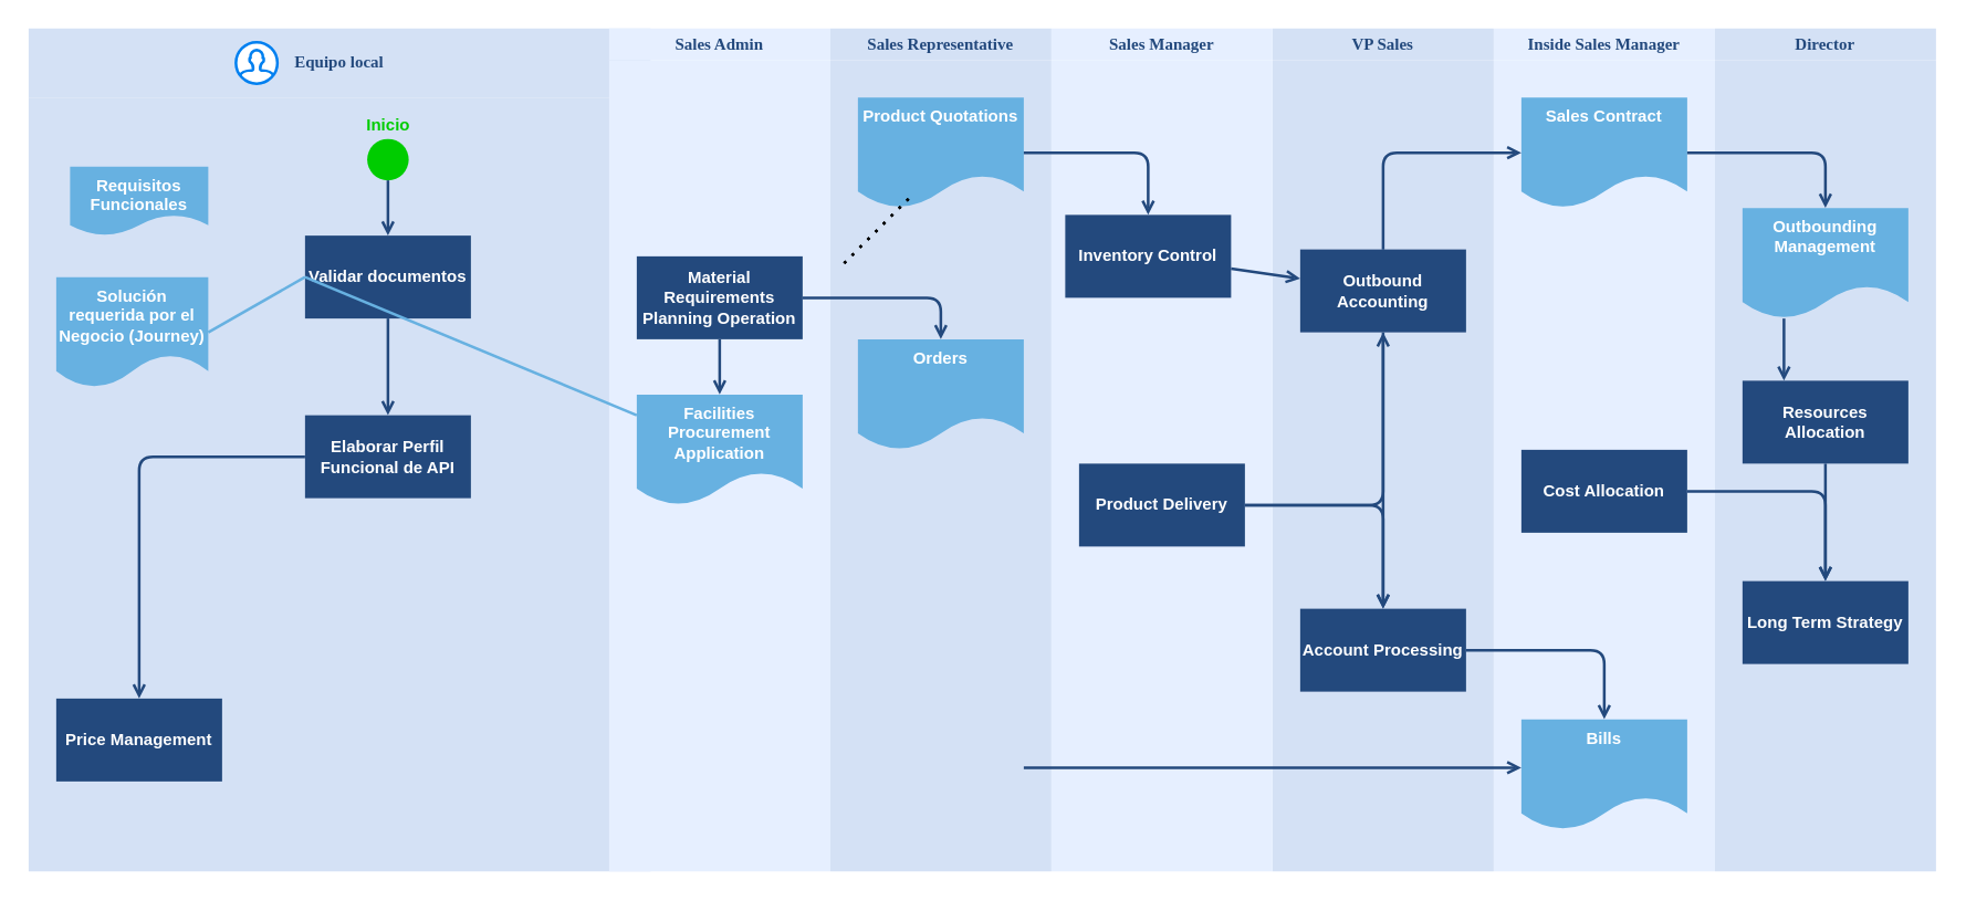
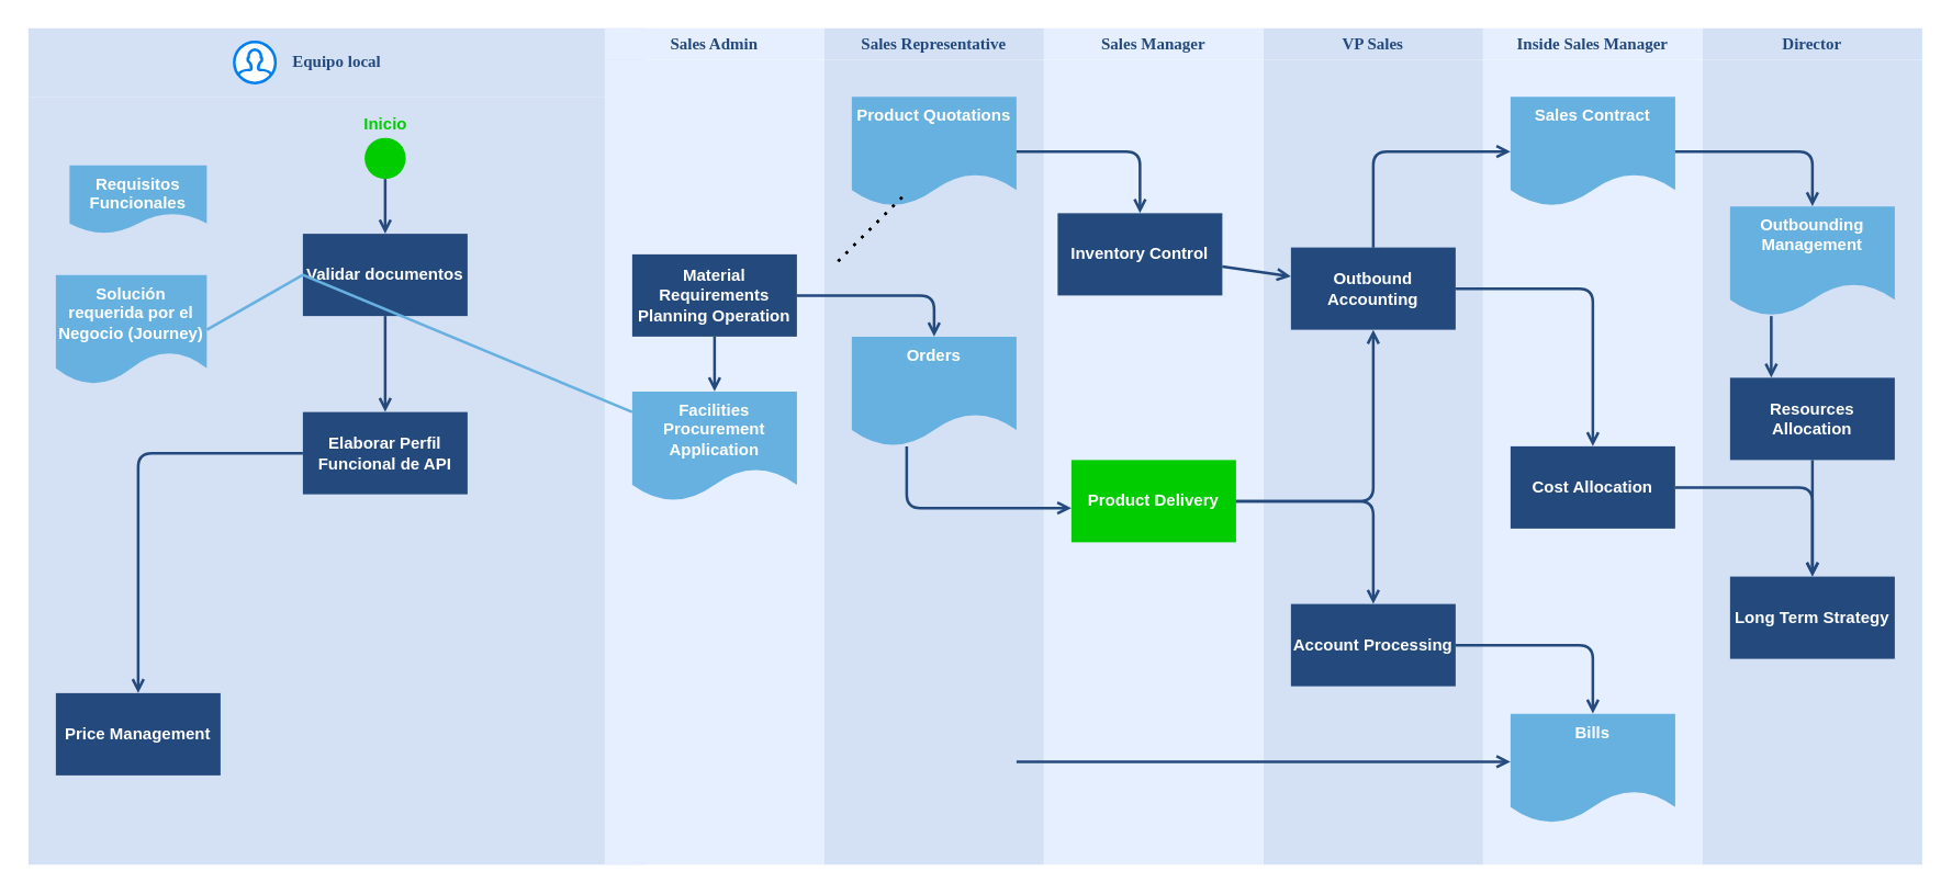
  <mxCell id="0" />
  <mxCell id="1" parent="0" />
  <mxCell id="2" value="&lt;font color=&quot;#23497d&quot;&gt;Equipo local&lt;/font&gt;" style="swimlane;whiteSpace=wrap;fillColor=#D4E1F5;swimlaneFillColor=#D4E1F5;fontColor=#660000;fontFamily=Tahoma;html=1;strokeColor=none;startSize=50;" parent="1" vertex="1"><mxGeometry x="20" y="20" width="450" height="610" as="geometry"><mxRectangle x="20" y="20" width="80" height="23" as="alternateBounds" /></mxGeometry></mxCell>
  <mxCell id="3" value="Validar documentos" style="whiteSpace=wrap;shadow=0;fontColor=#FFFFFF;fontFamily=Helvetica;fontStyle=1;html=1;fontSize=12;plain-purple;strokeColor=none;fillColor=#23497D;gradientColor=none;" parent="2" vertex="1"><mxGeometry x="200" y="150" width="120" height="60" as="geometry" /></mxCell>
  <mxCell id="4" value="Elaborar Perfil Funcional de API" style="whiteSpace=wrap;strokeColor=none;fillColor=#23497D;shadow=0;fontColor=#FFFFFF;fontFamily=Helvetica;fontStyle=1;html=1;fontSize=12;" parent="2" vertex="1"><mxGeometry x="200" y="280" width="120" height="60" as="geometry" /></mxCell>
  <mxCell id="5" value="Price Management" style="whiteSpace=wrap;strokeColor=none;fillColor=#23497D;shadow=0;fontColor=#FFFFFF;fontFamily=Helvetica;fontStyle=1;html=1;fontSize=12;" parent="2" vertex="1"><mxGeometry x="20" y="485" width="120" height="60" as="geometry" /></mxCell>
  <mxCell id="6" value="" style="edgeStyle=segmentEdgeStyle;strokeColor=#23497D;strokeWidth=2;html=1;endArrow=open;endFill=1;" parent="2" source="4" target="5" edge="1"><mxGeometry width="100" height="100" relative="1" as="geometry"><mxPoint x="170" y="397.5" as="sourcePoint" /><mxPoint x="270" y="472.5" as="targetPoint" /></mxGeometry></mxCell>
  <mxCell id="7" value="" style="edgeStyle=segmentEdgeStyle;strokeColor=#23497D;strokeWidth=2;html=1;endArrow=open;endFill=1;" parent="2" source="3" target="4" edge="1"><mxGeometry width="100" height="100" relative="1" as="geometry"><mxPoint x="160" y="110" as="sourcePoint" /><mxPoint x="260" y="185" as="targetPoint" /></mxGeometry></mxCell>
  <mxCell id="8" value="" style="html=1;verticalLabelPosition=bottom;align=center;labelBackgroundColor=#ffffff;verticalAlign=top;strokeWidth=2;strokeColor=#0080F0;shadow=0;dashed=0;shape=mxgraph.ios7.icons.user;fontColor=#FFFFFF;" parent="2" vertex="1"><mxGeometry x="150" y="10" width="30" height="30" as="geometry" /></mxCell>
  <mxCell id="9" value="Solución requerida por el Negocio (Journey)" style="shape=document;whiteSpace=wrap;verticalAlign=top;strokeColor=none;fillColor=#67B1E1;shadow=0;fontColor=#FFFFFF;fontFamily=Helvetica;fontStyle=1;html=1;fontSize=12;" parent="2" vertex="1"><mxGeometry x="20" y="180" width="110" height="80" as="geometry" /></mxCell>
  <mxCell id="10" value="" style="html=1;shape=mxgraph.flowchart.start_2;whiteSpace=wrap;fontColor=#FFFFFF;shadow=0;fontStyle=1;strokeColor=none;fillColor=#00CC00;" parent="2" vertex="1"><mxGeometry x="245" y="80" width="30" height="30" as="geometry" /></mxCell>
  <mxCell id="11" value="" style="edgeStyle=segmentEdgeStyle;strokeColor=#23497D;strokeWidth=2;html=1;endArrow=open;endFill=1;exitX=0.5;exitY=1;exitDx=0;exitDy=0;exitPerimeter=0;entryX=0.5;entryY=0;entryDx=0;entryDy=0;" parent="2" source="10" target="3" edge="1"><mxGeometry width="100" height="100" relative="1" as="geometry"><mxPoint x="270" y="220" as="sourcePoint" /><mxPoint x="270" y="290" as="targetPoint" /></mxGeometry></mxCell>
  <mxCell id="12" value="Inicio" style="text;html=1;align=center;verticalAlign=middle;resizable=0;points=[];autosize=1;strokeColor=none;fillColor=none;fontColor=#00CC00;fontStyle=1" parent="2" vertex="1"><mxGeometry x="235" y="60" width="50" height="20" as="geometry" /></mxCell>
  <mxCell id="13" value="&lt;font color=&quot;#23497d&quot;&gt;Inside Sales Manager&lt;/font&gt;" style="swimlane;whiteSpace=wrap;fillColor=#E6EFFF;swimlaneFillColor=#E6EFFF;fontColor=#660000;fontFamily=Tahoma;html=1;strokeColor=none;" parent="1" vertex="1"><mxGeometry x="1080" y="20" width="160" height="610" as="geometry"><mxRectangle x="20" y="20" width="80" height="23" as="alternateBounds" /></mxGeometry></mxCell>
  <mxCell id="14" value="Sales Contract" style="shape=document;whiteSpace=wrap;verticalAlign=top;strokeColor=none;fillColor=#67B1E1;shadow=0;fontColor=#FFFFFF;fontFamily=Helvetica;fontStyle=1;html=1;fontSize=12;" parent="13" vertex="1"><mxGeometry x="20" y="50" width="120" height="80" as="geometry" /></mxCell>
  <mxCell id="15" value="Bills" style="shape=document;whiteSpace=wrap;verticalAlign=top;strokeColor=none;fillColor=#67B1E1;shadow=0;fontColor=#FFFFFF;fontFamily=Helvetica;fontStyle=1;html=1;fontSize=12;" parent="13" vertex="1"><mxGeometry x="20" y="500" width="120" height="80" as="geometry" /></mxCell>
  <mxCell id="16" value="Cost Allocation" style="whiteSpace=wrap;strokeColor=none;fillColor=#23497D;shadow=0;fontColor=#FFFFFF;fontFamily=Helvetica;fontStyle=1;html=1;fontSize=12;" parent="13" vertex="1"><mxGeometry x="20" y="305" width="120" height="60" as="geometry" /></mxCell>
  <mxCell id="17" value="&lt;font color=&quot;#23497d&quot;&gt;VP Sales&lt;/font&gt;" style="swimlane;whiteSpace=wrap;fillColor=#D4E1F5;swimlaneFillColor=#D4E1F5;fontColor=#660000;fontFamily=Tahoma;html=1;strokeColor=none;" parent="1" vertex="1"><mxGeometry x="920" y="20" width="160" height="610" as="geometry"><mxRectangle x="20" y="20" width="80" height="23" as="alternateBounds" /></mxGeometry></mxCell>
  <mxCell id="18" value="Outbound Accounting" style="whiteSpace=wrap;fillColor=#23497D;strokeColor=none;shadow=0;fontColor=#FFFFFF;fontFamily=Helvetica;fontStyle=1;html=1;fontSize=12;" parent="17" vertex="1"><mxGeometry x="20" y="160" width="120" height="60" as="geometry" /></mxCell>
  <mxCell id="19" value="Account Processing" style="whiteSpace=wrap;strokeColor=none;fillColor=#23497D;shadow=0;fontColor=#FFFFFF;fontFamily=Helvetica;fontStyle=1;html=1;fontSize=12;" parent="17" vertex="1"><mxGeometry x="20" y="420" width="120" height="60" as="geometry" /></mxCell>
  <mxCell id="20" value="&lt;font color=&quot;#23497d&quot;&gt;Sales Admin&lt;/font&gt;" style="swimlane;whiteSpace=wrap;fillColor=#E6EFFF;swimlaneFillColor=#E6EFFF;fontColor=#660000;fontFamily=Tahoma;html=1;strokeColor=none;" parent="1" vertex="1"><mxGeometry x="440" y="20" width="160" height="610" as="geometry"><mxRectangle x="20" y="20" width="80" height="23" as="alternateBounds" /></mxGeometry></mxCell>
  <mxCell id="21" value="Material Requirements Planning Operation" style="whiteSpace=wrap;shadow=0;fontColor=#FFFFFF;fontFamily=Helvetica;fontStyle=1;html=1;fontSize=12;plain-purple;strokeColor=none;fillColor=#23497D;gradientColor=none;" parent="20" vertex="1"><mxGeometry x="20" y="165" width="120" height="60" as="geometry" /></mxCell>
  <mxCell id="22" value="&lt;font color=&quot;#ffffff&quot;&gt;Facilities Procurement&lt;br&gt;Application&lt;/font&gt;&lt;br&gt; " style="shape=document;whiteSpace=wrap;verticalAlign=top;strokeColor=none;fillColor=#67B1E1;shadow=0;fontColor=#FFFFFF;fontFamily=Helvetica;fontStyle=1;html=1;fontSize=12;" parent="20" vertex="1"><mxGeometry x="20" y="265" width="120" height="80" as="geometry" /></mxCell>
  <mxCell id="23" value="" style="edgeStyle=segmentEdgeStyle;strokeColor=#23497D;strokeWidth=2;html=1;endArrow=open;endFill=1;" parent="20" source="21" target="22" edge="1"><mxGeometry width="100" height="100" relative="1" as="geometry"><mxPoint x="-10" y="100" as="sourcePoint" /><mxPoint x="90" y="175" as="targetPoint" /></mxGeometry></mxCell>
  <mxCell id="24" value="&lt;font color=&quot;#23497d&quot;&gt;Sales Representative&lt;/font&gt;" style="swimlane;whiteSpace=wrap;fillColor=#D4E1F5;swimlaneFillColor=#D4E1F5;fontColor=#660000;fontFamily=Tahoma;html=1;strokeColor=none;" parent="1" vertex="1"><mxGeometry x="600" y="20" width="160" height="610" as="geometry"><mxRectangle x="20" y="20" width="80" height="23" as="alternateBounds" /></mxGeometry></mxCell>
  <mxCell id="25" value="Product Quotations" style="shape=document;whiteSpace=wrap;verticalAlign=top;strokeColor=none;fillColor=#67B1E1;shadow=0;fontColor=#FFFFFF;fontFamily=Helvetica;fontStyle=1;html=1;fontSize=12;" parent="24" vertex="1"><mxGeometry x="20" y="50" width="120" height="80" as="geometry" /></mxCell>
  <mxCell id="26" value="Orders" style="shape=document;whiteSpace=wrap;verticalAlign=top;strokeColor=none;fillColor=#67B1E1;shadow=0;fontColor=#FFFFFF;fontFamily=Helvetica;fontStyle=1;html=1;fontSize=12;" parent="24" vertex="1"><mxGeometry x="20" y="225" width="120" height="80" as="geometry" /></mxCell>
  <mxCell id="27" value="&lt;font color=&quot;#23497d&quot;&gt;Sales Manager&lt;/font&gt;" style="swimlane;whiteSpace=wrap;fillColor=#E6EFFF;swimlaneFillColor=#E6EFFF;fontColor=#660000;fontFamily=Tahoma;html=1;strokeColor=none;" parent="1" vertex="1"><mxGeometry x="760" y="20" width="160" height="610" as="geometry"><mxRectangle x="20" y="20" width="80" height="23" as="alternateBounds" /></mxGeometry></mxCell>
  <mxCell id="28" value="Inventory Control" style="whiteSpace=wrap;strokeColor=none;fillColor=#23497D;shadow=0;fontColor=#FFFFFF;fontFamily=Helvetica;fontStyle=1;html=1;fontSize=12;" parent="27" vertex="1"><mxGeometry x="10" y="135" width="120" height="60" as="geometry" /></mxCell>
- <mxCell id="29" value="Product Delivery" style="whiteSpace=wrap;strokeColor=none;fillColor=#23497D;shadow=0;fontColor=#FFFFFF;fontFamily=Helvetica;fontStyle=1;html=1;fontSize=12;" parent="27" vertex="1"><mxGeometry x="20" y="315" width="120" height="60" as="geometry" /></mxCell>
+ <mxCell id="29" value="Product Delivery" style="whiteSpace=wrap;strokeColor=none;fillColor=#00cc00;shadow=0;fontColor=#FFFFFF;fontFamily=Helvetica;fontStyle=1;html=1;fontSize=12;" parent="27" vertex="1"><mxGeometry x="20" y="315" width="120" height="60" as="geometry" /></mxCell>
  <mxCell id="30" value="Director" style="swimlane;whiteSpace=wrap;fillColor=#D4E1F5;swimlaneFillColor=#D4E1F5;fontColor=#23497D;fontFamily=Tahoma;html=1;strokeColor=none;" parent="1" vertex="1"><mxGeometry x="1240" y="20" width="160" height="610" as="geometry"><mxRectangle x="20" y="20" width="80" height="23" as="alternateBounds" /></mxGeometry></mxCell>
  <mxCell id="31" value="Outbounding Management" style="shape=document;whiteSpace=wrap;verticalAlign=top;strokeColor=none;fillColor=#67B1E1;shadow=0;fontColor=#FFFFFF;fontFamily=Helvetica;fontStyle=1;html=1;fontSize=12;" parent="30" vertex="1"><mxGeometry x="20" y="130" width="120" height="80" as="geometry" /></mxCell>
  <mxCell id="32" value="Resources Allocation" style="whiteSpace=wrap;strokeColor=none;fillColor=#23497D;shadow=0;fontColor=#FFFFFF;fontFamily=Helvetica;fontStyle=1;html=1;fontSize=12;" parent="30" vertex="1"><mxGeometry x="20" y="255" width="120" height="60" as="geometry" /></mxCell>
  <mxCell id="33" value="Long Term Strategy" style="whiteSpace=wrap;strokeColor=none;fillColor=#23497D;shadow=0;fontColor=#FFFFFF;fontFamily=Helvetica;fontStyle=1;html=1;fontSize=12;" parent="30" vertex="1"><mxGeometry x="20" y="400" width="120" height="60" as="geometry" /></mxCell>
  <mxCell id="34" value="" style="edgeStyle=segmentEdgeStyle;strokeColor=#23497D;strokeWidth=2;html=1;endArrow=open;endFill=1;" parent="30" source="32" target="33" edge="1"><mxGeometry width="100" height="100" relative="1" as="geometry"><mxPoint x="30" y="570" as="sourcePoint" /><mxPoint x="130" y="470" as="targetPoint" /></mxGeometry></mxCell>
  <mxCell id="35" value="" style="edgeStyle=segmentEdgeStyle;entryX=0.25;entryY=0;strokeColor=#23497D;strokeWidth=2;html=1;endArrow=open;endFill=1;" parent="30" source="31" target="32" edge="1"><mxGeometry width="100" height="100" relative="1" as="geometry"><mxPoint x="-120" y="260" as="sourcePoint" /><mxPoint x="-20" y="160" as="targetPoint" /></mxGeometry></mxCell>
  <mxCell id="36" value="" style="edgeStyle=elbowEdgeStyle;elbow=vertical;strokeColor=#23497D;strokeWidth=2;html=1;endArrow=open;endFill=1;" parent="1" target="15" edge="1"><mxGeometry width="100" height="100" relative="1" as="geometry"><mxPoint x="740" y="555" as="sourcePoint" /><mxPoint x="900" y="450" as="targetPoint" /></mxGeometry></mxCell>
  <mxCell id="37" value="" style="edgeStyle=segmentEdgeStyle;strokeColor=#23497D;strokeWidth=2;html=1;endArrow=open;endFill=1;" parent="1" source="21" target="26" edge="1"><mxGeometry width="100" height="100" relative="1" as="geometry"><mxPoint x="710" y="230" as="sourcePoint" /><mxPoint x="810" y="130" as="targetPoint" /><Array as="points" /></mxGeometry></mxCell>
  <mxCell id="38" value="" style="edgeStyle=segmentEdgeStyle;strokeColor=#23497D;strokeWidth=2;html=1;endArrow=open;endFill=1;" parent="1" source="25" target="28" edge="1"><mxGeometry width="100" height="100" relative="1" as="geometry"><mxPoint x="700" y="180" as="sourcePoint" /><mxPoint x="800" y="80" as="targetPoint" /></mxGeometry></mxCell>
  <mxCell id="39" value="" style="edgeStyle=none;strokeColor=#23497D;strokeWidth=2;html=1;endArrow=open;endFill=1;" parent="1" source="28" target="18" edge="1"><mxGeometry width="100" height="100" relative="1" as="geometry"><mxPoint x="940" y="390" as="sourcePoint" /><mxPoint x="1040" y="290" as="targetPoint" /></mxGeometry></mxCell>
+ <mxCell id="40" value="" style="edgeStyle=segmentEdgeStyle;strokeColor=#23497D;strokeWidth=2;html=1;endArrow=open;endFill=1;" parent="1" source="26" target="29" edge="1"><mxGeometry width="100" height="100" relative="1" as="geometry"><mxPoint x="780" y="420" as="sourcePoint" /><mxPoint x="880" y="320" as="targetPoint" /><Array as="points"><mxPoint x="660" y="370" /></Array></mxGeometry></mxCell>
  <mxCell id="41" value="" style="edgeStyle=segmentEdgeStyle;strokeColor=#23497D;strokeWidth=2;html=1;endArrow=open;endFill=1;" parent="1" source="29" target="18" edge="1"><mxGeometry width="100" height="100" relative="1" as="geometry"><mxPoint x="900" y="370" as="sourcePoint" /><mxPoint x="1000" y="270" as="targetPoint" /></mxGeometry></mxCell>
  <mxCell id="42" value="" style="edgeStyle=segmentEdgeStyle;strokeColor=#23497D;strokeWidth=2;html=1;endArrow=open;endFill=1;" parent="1" source="29" target="19" edge="1"><mxGeometry width="100" height="100" relative="1" as="geometry"><mxPoint x="770" y="520" as="sourcePoint" /><mxPoint x="870" y="420" as="targetPoint" /></mxGeometry></mxCell>
  <mxCell id="43" value="" style="edgeStyle=segmentEdgeStyle;strokeColor=#23497D;strokeWidth=2;html=1;endArrow=open;endFill=1;" parent="1" source="18" target="14" edge="1"><mxGeometry width="100" height="100" relative="1" as="geometry"><mxPoint x="1120" y="310" as="sourcePoint" /><mxPoint x="1220" y="210" as="targetPoint" /><Array as="points"><mxPoint x="1000" y="110" /></Array></mxGeometry></mxCell>
- <mxCell id="44" value="" style="edgeStyle=segmentEdgeStyle;strokeColor=#23497D;strokeWidth=2;html=1;endArrow=open;endFill=1;" parent="1" source="18" target="19" edge="1"><mxGeometry width="100" height="100" relative="1" as="geometry"><mxPoint x="1110" y="320" as="sourcePoint" /><mxPoint x="1210" y="220" as="targetPoint" /></mxGeometry></mxCell>
+ <mxCell id="44" value="" style="edgeStyle=segmentEdgeStyle;strokeColor=#23497D;strokeWidth=2;html=1;endArrow=open;endFill=1;" parent="1" source="18" target="16" edge="1"><mxGeometry width="100" height="100" relative="1" as="geometry"><mxPoint x="1110" y="320" as="sourcePoint" /><mxPoint x="1210" y="220" as="targetPoint" /></mxGeometry></mxCell>
  <mxCell id="45" value="" style="edgeStyle=segmentEdgeStyle;strokeColor=#23497D;strokeWidth=2;html=1;endArrow=open;endFill=1;" parent="1" source="19" target="15" edge="1"><mxGeometry width="100" height="100" relative="1" as="geometry"><mxPoint x="1140" y="510" as="sourcePoint" /><mxPoint x="1240" y="410" as="targetPoint" /></mxGeometry></mxCell>
  <mxCell id="46" value="" style="edgeStyle=segmentEdgeStyle;strokeColor=#23497D;strokeWidth=2;html=1;endArrow=open;endFill=1;" parent="1" source="16" target="33" edge="1"><mxGeometry width="100" height="100" relative="1" as="geometry"><mxPoint x="1350" y="430" as="sourcePoint" /><mxPoint x="1450" y="330" as="targetPoint" /></mxGeometry></mxCell>
  <mxCell id="47" value="" style="edgeStyle=segmentEdgeStyle;strokeColor=#23497D;strokeWidth=2;html=1;endArrow=open;endFill=1;" parent="1" source="14" target="31" edge="1"><mxGeometry width="100" height="100" relative="1" as="geometry"><mxPoint x="1110" y="280" as="sourcePoint" /><mxPoint x="1210" y="180" as="targetPoint" /></mxGeometry></mxCell>
  <mxCell id="48" value="" style="endArrow=none;dashed=1;html=1;dashPattern=1 3;strokeWidth=2;rounded=0;fontColor=#FFFFFF;" parent="1" edge="1"><mxGeometry width="50" height="50" relative="1" as="geometry"><mxPoint x="610" y="190" as="sourcePoint" /><mxPoint x="660" y="140" as="targetPoint" /></mxGeometry></mxCell>
  <mxCell id="49" value="" style="endArrow=none;dashed=1;html=1;dashPattern=1 3;strokeWidth=2;rounded=0;fontColor=#FFFFFF;" parent="1" edge="1"><mxGeometry width="50" height="50" relative="1" as="geometry"><mxPoint x="610" y="190" as="sourcePoint" /><mxPoint x="660" y="140" as="targetPoint" /></mxGeometry></mxCell>
  <mxCell id="50" value="" style="endArrow=none;html=1;fontColor=#FFFFFF;shadow=0;fontSize=12;fontStyle=1;verticalAlign=middle;strokeColor=#67B1E1;fillColor=#008a00;entryX=1;entryY=0.5;entryDx=0;entryDy=0;strokeWidth=2;" parent="1" target="9" edge="1"><mxGeometry width="50" height="50" relative="1" as="geometry"><mxPoint x="220" y="200" as="sourcePoint" /><mxPoint x="211.965" y="129" as="targetPoint" /></mxGeometry></mxCell>
  <mxCell id="51" value="Requisitos Funcionales" style="shape=document;whiteSpace=wrap;verticalAlign=top;strokeColor=none;fillColor=#67B1E1;shadow=0;fontColor=#FFFFFF;fontFamily=Helvetica;fontStyle=1;html=1;fontSize=12;" parent="1" vertex="1"><mxGeometry x="50" y="120" width="100" height="50" as="geometry" /></mxCell>
  <mxCell id="52" value="" style="endArrow=none;html=1;fontColor=#FFFFFF;shadow=0;fontSize=12;fontStyle=1;verticalAlign=middle;strokeColor=#67B1E1;fillColor=#008a00;strokeWidth=2;exitX=0;exitY=0.5;exitDx=0;exitDy=0;" parent="1" source="3" target="22" edge="1"><mxGeometry width="50" height="50" relative="1" as="geometry"><mxPoint x="120" y="200" as="sourcePoint" /><mxPoint x="220" y="90" as="targetPoint" /></mxGeometry></mxCell>
